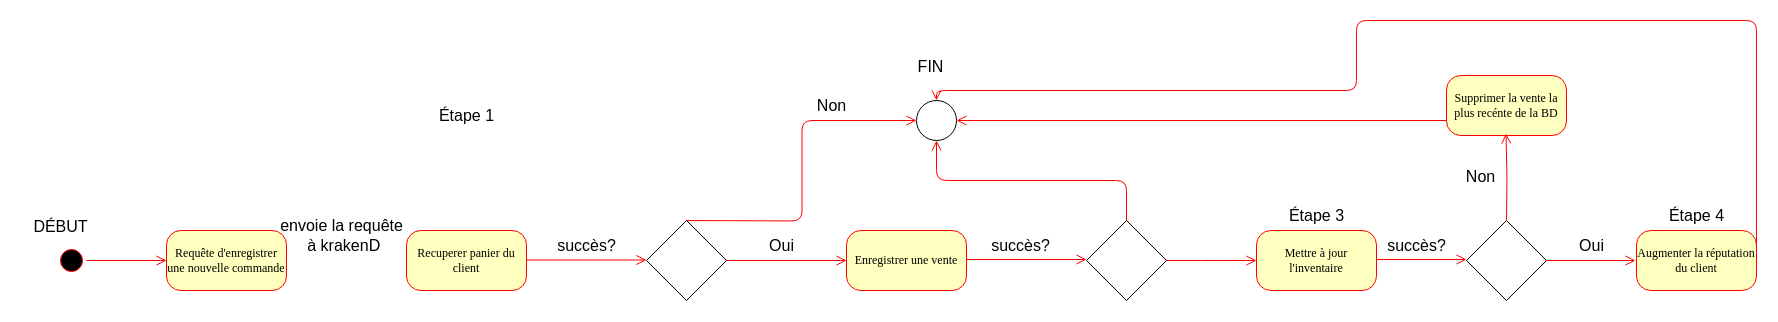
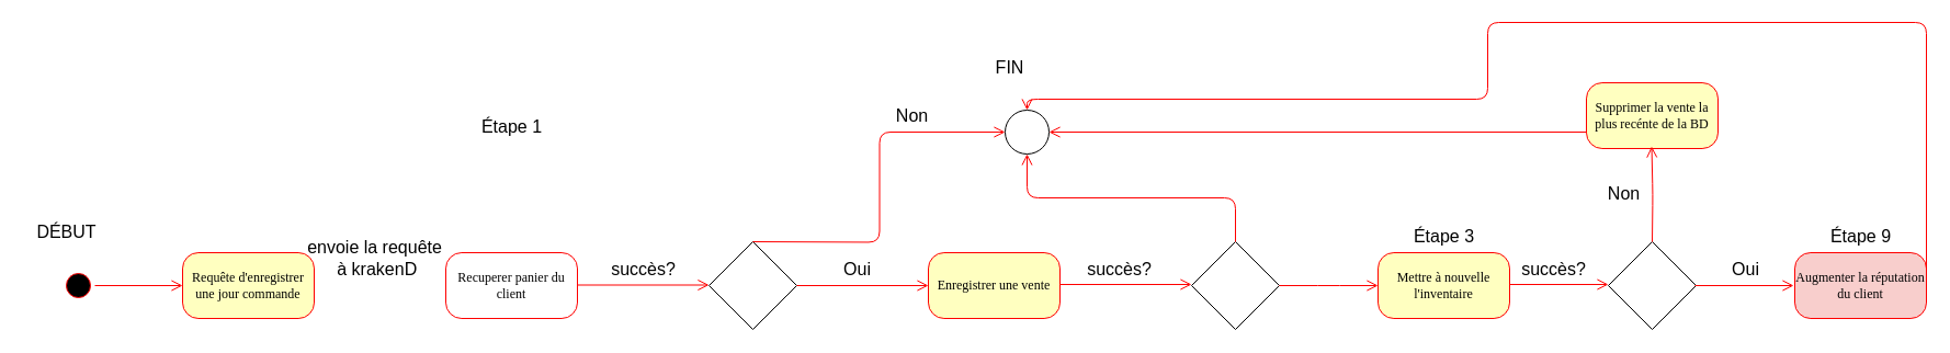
  <mxCell id="0" />
  <mxCell id="1" parent="0" />
  <mxCell id="2" value="" style="ellipse;html=1;shape=startState;fillColor=#000000;strokeColor=#ff0000;rounded=1;shadow=0;comic=0;labelBackgroundColor=none;fontFamily=Verdana;fontSize=12;fontColor=#000000;align=center;direction=south;" parent="1" vertex="1"><mxGeometry x="56" y="245" width="30" height="30" as="geometry" /></mxCell>
- <mxCell id="3" value="Requête d'enregistrer une nouvelle commande" style="rounded=1;whiteSpace=wrap;html=1;arcSize=24;fillColor=#ffffc0;strokeColor=#ff0000;shadow=0;comic=0;labelBackgroundColor=none;fontFamily=Verdana;fontSize=12;fontColor=#000000;align=center;" parent="1" vertex="1"><mxGeometry x="166" y="230" width="120" height="60" as="geometry" /></mxCell>
+ <mxCell id="3" value="Requête d'enregistrer une jour commande" style="rounded=1;whiteSpace=wrap;html=1;arcSize=24;fillColor=#ffffc0;strokeColor=#ff0000;shadow=0;comic=0;labelBackgroundColor=none;fontFamily=Verdana;fontSize=12;fontColor=#000000;align=center;" parent="1" vertex="1"><mxGeometry x="166" y="230" width="120" height="60" as="geometry" /></mxCell>
  <mxCell id="4" style="edgeStyle=orthogonalEdgeStyle;html=1;labelBackgroundColor=none;endArrow=open;endSize=8;strokeColor=#ff0000;fontFamily=Verdana;fontSize=12;align=left;entryX=0;entryY=0.5;entryDx=0;entryDy=0;" parent="1" source="2" target="3" edge="1"><mxGeometry relative="1" as="geometry"><mxPoint x="166" y="260" as="targetPoint" /></mxGeometry></mxCell>
- <mxCell id="5" value="Recuperer panier du client" style="rounded=1;whiteSpace=wrap;html=1;arcSize=24;fillColor=#ffffc0;strokeColor=#ff0000;shadow=0;comic=0;labelBackgroundColor=none;fontFamily=Verdana;fontSize=12;fontColor=#000000;align=center;" vertex="1" parent="1"><mxGeometry x="406" y="230" width="120" height="60" as="geometry" /></mxCell>
+ <mxCell id="5" value="Recuperer panier du client" style="rounded=1;whiteSpace=wrap;html=1;arcSize=24;fillColor=#ffffff;strokeColor=#ff0000;shadow=0;comic=0;labelBackgroundColor=none;fontFamily=Verdana;fontSize=12;fontColor=#000000;align=center;" vertex="1" parent="1"><mxGeometry x="406" y="230" width="120" height="60" as="geometry" /></mxCell>
  <mxCell id="6" value="" style="rhombus;whiteSpace=wrap;html=1;" vertex="1" parent="1"><mxGeometry x="646" y="220" width="80" height="80" as="geometry" /></mxCell>
  <mxCell id="7" style="edgeStyle=orthogonalEdgeStyle;html=1;labelBackgroundColor=none;endArrow=open;endSize=8;strokeColor=#ff0000;fontFamily=Verdana;fontSize=12;align=left;entryX=0;entryY=0.5;entryDx=0;entryDy=0;exitX=1;exitY=0.5;exitDx=0;exitDy=0;" edge="1" parent="1"><mxGeometry relative="1" as="geometry"><mxPoint x="526" y="259.5" as="sourcePoint" /><mxPoint x="646" y="259.5" as="targetPoint" /></mxGeometry></mxCell>
  <mxCell id="8" value="Étape 1" style="text;html=1;align=center;verticalAlign=middle;resizable=0;points=[];autosize=1;strokeColor=none;fillColor=none;fontSize=16;" vertex="1" parent="1"><mxGeometry x="426" y="100" width="80" height="30" as="geometry" /></mxCell>
  <mxCell id="9" value="envoie la requête&lt;div&gt;&amp;nbsp;à krakenD&lt;/div&gt;" style="text;html=1;align=center;verticalAlign=middle;resizable=0;points=[];autosize=1;strokeColor=none;fillColor=none;fontSize=16;" vertex="1" parent="1"><mxGeometry x="266" y="210" width="150" height="50" as="geometry" /></mxCell>
  <mxCell id="10" value="succès?" style="text;html=1;align=center;verticalAlign=middle;resizable=0;points=[];autosize=1;strokeColor=none;fillColor=none;fontSize=16;" vertex="1" parent="1"><mxGeometry x="546" y="230" width="80" height="30" as="geometry" /></mxCell>
  <mxCell id="11" value="" style="verticalLabelPosition=bottom;shadow=0;dashed=0;align=center;html=1;verticalAlign=top;strokeWidth=1;shape=ellipse;" vertex="1" parent="1"><mxGeometry x="916" y="100" width="40" height="40" as="geometry" /></mxCell>
  <mxCell id="12" value="" style="group" vertex="1" connectable="0" parent="1"><mxGeometry x="686" y="133" width="89" height="90" as="geometry" /></mxCell>
  <mxCell id="13" style="edgeStyle=orthogonalEdgeStyle;html=1;labelBackgroundColor=none;endArrow=open;endSize=8;strokeColor=#ff0000;fontFamily=Verdana;fontSize=12;align=left;entryX=0;entryY=0.5;entryDx=0;entryDy=0;exitX=1;exitY=0.5;exitDx=0;exitDy=0;" edge="1" parent="12" target="11"><mxGeometry relative="1" as="geometry"><mxPoint y="87" as="sourcePoint" /><mxPoint x="89.748" y="87" as="targetPoint" /></mxGeometry></mxCell>
  <mxCell id="14" style="edgeStyle=orthogonalEdgeStyle;html=1;labelBackgroundColor=none;endArrow=open;endSize=8;strokeColor=#ff0000;fontFamily=Verdana;fontSize=12;align=left;entryX=0;entryY=0.5;entryDx=0;entryDy=0;exitX=1;exitY=0.5;exitDx=0;exitDy=0;" edge="1" parent="1"><mxGeometry relative="1" as="geometry"><mxPoint x="726" y="260" as="sourcePoint" /><mxPoint x="846" y="260" as="targetPoint" /></mxGeometry></mxCell>
  <mxCell id="15" value="Non" style="text;html=1;align=center;verticalAlign=middle;resizable=0;points=[];autosize=1;strokeColor=none;fillColor=none;fontSize=16;" vertex="1" parent="1"><mxGeometry x="806" y="90" width="50" height="30" as="geometry" /></mxCell>
  <mxCell id="16" value="Oui" style="text;html=1;align=center;verticalAlign=middle;resizable=0;points=[];autosize=1;strokeColor=none;fillColor=none;fontSize=16;" vertex="1" parent="1"><mxGeometry x="756" y="230" width="50" height="30" as="geometry" /></mxCell>
  <mxCell id="17" value="Enregistrer une vente" style="rounded=1;whiteSpace=wrap;html=1;arcSize=24;fillColor=#ffffc0;strokeColor=#ff0000;shadow=0;comic=0;labelBackgroundColor=none;fontFamily=Verdana;fontSize=12;fontColor=#000000;align=center;" vertex="1" parent="1"><mxGeometry x="846" y="230" width="120" height="60" as="geometry" /></mxCell>
  <mxCell id="18" value="" style="rhombus;whiteSpace=wrap;html=1;" vertex="1" parent="1"><mxGeometry x="1086" y="220" width="80" height="80" as="geometry" /></mxCell>
  <mxCell id="19" style="edgeStyle=orthogonalEdgeStyle;html=1;labelBackgroundColor=none;endArrow=open;endSize=8;strokeColor=#ff0000;fontFamily=Verdana;fontSize=12;align=left;entryX=0;entryY=0.5;entryDx=0;entryDy=0;exitX=1;exitY=0.5;exitDx=0;exitDy=0;" edge="1" parent="1"><mxGeometry relative="1" as="geometry"><mxPoint x="966" y="259" as="sourcePoint" /><mxPoint x="1086" y="259" as="targetPoint" /></mxGeometry></mxCell>
  <mxCell id="20" value="succès?" style="text;html=1;align=center;verticalAlign=middle;resizable=0;points=[];autosize=1;strokeColor=none;fillColor=none;fontSize=16;" vertex="1" parent="1"><mxGeometry x="980" y="230" width="80" height="30" as="geometry" /></mxCell>
  <mxCell id="21" style="edgeStyle=orthogonalEdgeStyle;html=1;labelBackgroundColor=none;endArrow=open;endSize=8;strokeColor=#ff0000;fontFamily=Verdana;fontSize=12;align=left;entryX=0;entryY=0.5;entryDx=0;entryDy=0;exitX=1;exitY=0.5;exitDx=0;exitDy=0;" edge="1" parent="1" source="18"><mxGeometry relative="1" as="geometry"><mxPoint x="1176" y="260" as="sourcePoint" /><mxPoint x="1256" y="260" as="targetPoint" /></mxGeometry></mxCell>
- <mxCell id="22" value="Mettre à jour l'inventaire" style="rounded=1;whiteSpace=wrap;html=1;arcSize=24;fillColor=#ffffc0;strokeColor=#ff0000;shadow=0;comic=0;labelBackgroundColor=none;fontFamily=Verdana;fontSize=12;fontColor=#000000;align=center;" vertex="1" parent="1"><mxGeometry x="1256" y="230" width="120" height="60" as="geometry" /></mxCell>
+ <mxCell id="22" value="Mettre à nouvelle l'inventaire" style="rounded=1;whiteSpace=wrap;html=1;arcSize=24;fillColor=#ffffc0;strokeColor=#ff0000;shadow=0;comic=0;labelBackgroundColor=none;fontFamily=Verdana;fontSize=12;fontColor=#000000;align=center;" vertex="1" parent="1"><mxGeometry x="1256" y="230" width="120" height="60" as="geometry" /></mxCell>
  <mxCell id="23" value="Étape 3" style="text;html=1;align=center;verticalAlign=middle;resizable=0;points=[];autosize=1;strokeColor=none;fillColor=none;fontSize=16;" vertex="1" parent="1"><mxGeometry x="1276" y="200" width="80" height="30" as="geometry" /></mxCell>
  <mxCell id="24" style="edgeStyle=orthogonalEdgeStyle;html=1;labelBackgroundColor=none;endArrow=open;endSize=8;strokeColor=#ff0000;fontFamily=Verdana;fontSize=12;align=left;entryX=0.5;entryY=1;entryDx=0;entryDy=0;exitX=0.5;exitY=0;exitDx=0;exitDy=0;" edge="1" parent="1" source="18" target="11"><mxGeometry relative="1" as="geometry"><mxPoint x="1126" y="420" as="sourcePoint" /><mxPoint x="1216" y="420" as="targetPoint" /></mxGeometry></mxCell>
  <mxCell id="25" value="" style="rhombus;whiteSpace=wrap;html=1;" vertex="1" parent="1"><mxGeometry x="1466" y="220" width="80" height="80" as="geometry" /></mxCell>
  <mxCell id="26" style="edgeStyle=orthogonalEdgeStyle;html=1;labelBackgroundColor=none;endArrow=open;endSize=8;strokeColor=#ff0000;fontFamily=Verdana;fontSize=12;align=left;entryX=0;entryY=0.5;entryDx=0;entryDy=0;exitX=1;exitY=0.5;exitDx=0;exitDy=0;" edge="1" parent="1"><mxGeometry relative="1" as="geometry"><mxPoint x="1376" y="259" as="sourcePoint" /><mxPoint x="1466" y="259" as="targetPoint" /></mxGeometry></mxCell>
  <mxCell id="27" value="succès?" style="text;html=1;align=center;verticalAlign=middle;resizable=0;points=[];autosize=1;strokeColor=none;fillColor=none;fontSize=16;" vertex="1" parent="1"><mxGeometry x="1376" y="230" width="80" height="30" as="geometry" /></mxCell>
  <mxCell id="28" value="Supprimer la vente la plus recénte de la BD" style="rounded=1;whiteSpace=wrap;html=1;arcSize=24;fillColor=#ffffc0;strokeColor=#ff0000;shadow=0;comic=0;labelBackgroundColor=none;fontFamily=Verdana;fontSize=12;fontColor=#000000;align=center;" vertex="1" parent="1"><mxGeometry x="1446" y="75" width="120" height="60" as="geometry" /></mxCell>
  <mxCell id="29" style="edgeStyle=orthogonalEdgeStyle;html=1;labelBackgroundColor=none;endArrow=open;endSize=8;strokeColor=#ff0000;fontFamily=Verdana;fontSize=12;align=left;" edge="1" parent="1"><mxGeometry relative="1" as="geometry"><mxPoint x="1506" y="220" as="sourcePoint" /><mxPoint x="1505.5" y="133" as="targetPoint" /></mxGeometry></mxCell>
  <mxCell id="30" value="Non" style="text;html=1;align=center;verticalAlign=middle;resizable=0;points=[];autosize=1;strokeColor=none;fillColor=none;fontSize=16;" vertex="1" parent="1"><mxGeometry x="1455" y="161" width="50" height="30" as="geometry" /></mxCell>
  <mxCell id="31" style="edgeStyle=orthogonalEdgeStyle;html=1;labelBackgroundColor=none;endArrow=open;endSize=8;strokeColor=#ff0000;fontFamily=Verdana;fontSize=12;align=left;entryX=1;entryY=0.5;entryDx=0;entryDy=0;exitX=0;exitY=0.75;exitDx=0;exitDy=0;" edge="1" parent="1" source="28" target="11"><mxGeometry relative="1" as="geometry"><mxPoint x="1156" y="40" as="sourcePoint" /><mxPoint x="1276" y="40" as="targetPoint" /></mxGeometry></mxCell>
  <mxCell id="32" style="edgeStyle=orthogonalEdgeStyle;html=1;labelBackgroundColor=none;endArrow=open;endSize=8;strokeColor=#ff0000;fontFamily=Verdana;fontSize=12;align=left;entryX=0;entryY=0.5;entryDx=0;entryDy=0;exitX=1;exitY=0.5;exitDx=0;exitDy=0;" edge="1" parent="1"><mxGeometry relative="1" as="geometry"><mxPoint x="1545" y="260" as="sourcePoint" /><mxPoint x="1635" y="260" as="targetPoint" /></mxGeometry></mxCell>
  <mxCell id="33" value="Oui" style="text;html=1;align=center;verticalAlign=middle;resizable=0;points=[];autosize=1;strokeColor=none;fillColor=none;fontSize=16;" vertex="1" parent="1"><mxGeometry x="1566" y="230" width="50" height="30" as="geometry" /></mxCell>
- <mxCell id="34" value="Augmenter la réputation du client" style="rounded=1;whiteSpace=wrap;html=1;arcSize=24;fillColor=#ffffc0;strokeColor=#ff0000;shadow=0;comic=0;labelBackgroundColor=none;fontFamily=Verdana;fontSize=12;fontColor=#000000;align=center;" vertex="1" parent="1"><mxGeometry x="1636" y="230" width="120" height="60" as="geometry" /></mxCell>
- <mxCell id="35" value="Étape 4" style="text;html=1;align=center;verticalAlign=middle;resizable=0;points=[];autosize=1;strokeColor=none;fillColor=none;fontSize=16;" vertex="1" parent="1"><mxGeometry x="1656" y="200" width="80" height="30" as="geometry" /></mxCell>
+ <mxCell id="34" value="Augmenter la réputation du client" style="rounded=1;whiteSpace=wrap;html=1;arcSize=24;fillColor=#f8cecc;strokeColor=#ff0000;shadow=0;comic=0;labelBackgroundColor=none;fontFamily=Verdana;fontSize=12;fontColor=#000000;align=center;" vertex="1" parent="1"><mxGeometry x="1636" y="230" width="120" height="60" as="geometry" /></mxCell>
+ <mxCell id="35" value="Étape 9" style="text;html=1;align=center;verticalAlign=middle;resizable=0;points=[];autosize=1;strokeColor=none;fillColor=none;fontSize=16;" vertex="1" parent="1"><mxGeometry x="1656" y="200" width="80" height="30" as="geometry" /></mxCell>
  <mxCell id="36" style="edgeStyle=orthogonalEdgeStyle;html=1;labelBackgroundColor=none;endArrow=open;endSize=8;strokeColor=#ff0000;fontFamily=Verdana;fontSize=12;align=left;exitX=1;exitY=0.5;exitDx=0;exitDy=0;entryX=0.5;entryY=0;entryDx=0;entryDy=0;" edge="1" parent="1" target="11"><mxGeometry relative="1" as="geometry"><mxPoint x="1756" y="260" as="sourcePoint" /><mxPoint x="1876" y="40" as="targetPoint" /><Array as="points"><mxPoint x="1756" y="20" /><mxPoint x="1356" y="20" /><mxPoint x="1356" y="90" /><mxPoint x="936" y="90" /></Array></mxGeometry></mxCell>
- <mxCell id="37" value="FIN" style="text;html=1;align=center;verticalAlign=middle;resizable=0;points=[];autosize=1;strokeColor=none;fillColor=none;fontSize=16;" vertex="1" parent="1"><mxGeometry x="905" y="51" width="50" height="30" as="geometry" /></mxCell>
- <mxCell id="38" value="DÉBUT" style="text;html=1;align=center;verticalAlign=middle;resizable=0;points=[];autosize=1;strokeColor=none;fillColor=none;fontSize=16;" vertex="1" parent="1"><mxGeometry x="20" y="211" width="80" height="30" as="geometry" /></mxCell>
+ <mxCell id="37" value="FIN" style="text;html=1;align=center;verticalAlign=middle;resizable=0;points=[];autosize=1;strokeColor=none;fillColor=none;fontSize=16;" vertex="1" parent="1"><mxGeometry x="895" y="46" width="50" height="30" as="geometry" /></mxCell>
+ <mxCell id="38" value="DÉBUT" style="text;html=1;align=center;verticalAlign=middle;resizable=0;points=[];autosize=1;strokeColor=none;fillColor=none;fontSize=16;" vertex="1" parent="1"><mxGeometry x="20" y="196" width="80" height="30" as="geometry" /></mxCell>
